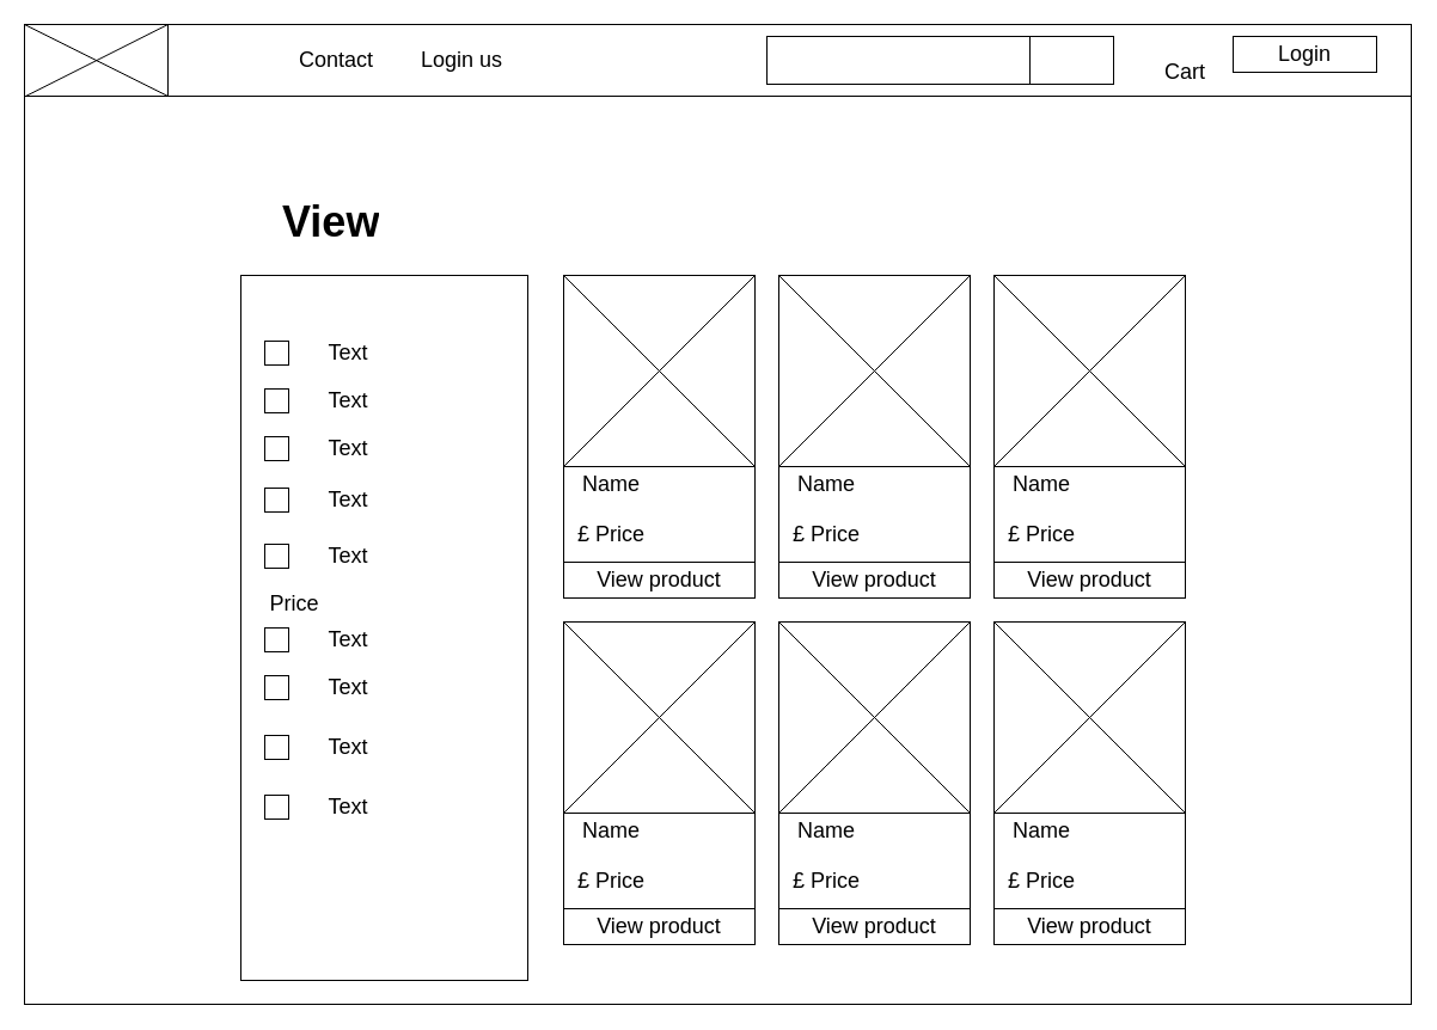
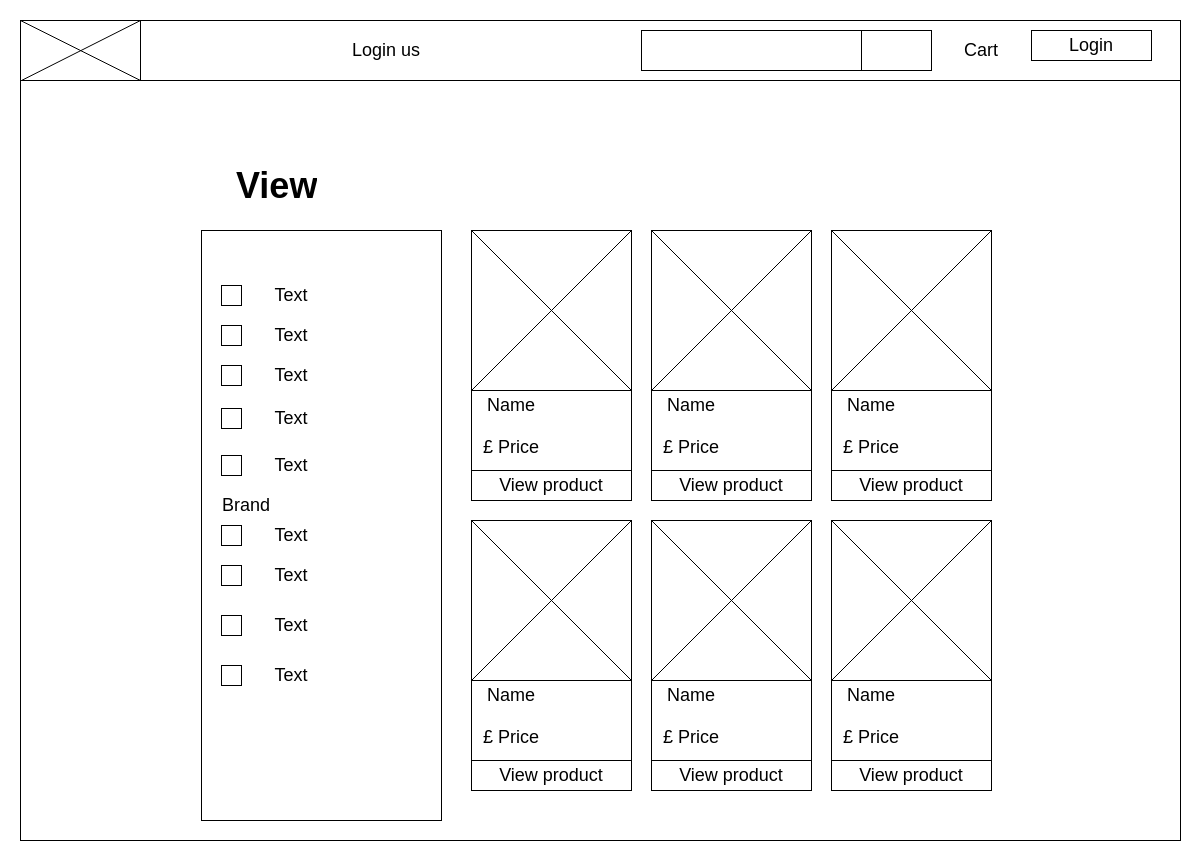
  <mxCell id="0" />
  <mxCell id="1" parent="0" />
  <mxCell id="2" value="" style="rounded=0;whiteSpace=wrap;html=1;" vertex="1" parent="1"><mxGeometry x="20" width="1160" height="820" as="geometry" y="20" /></mxCell>
  <mxCell id="3" value="" style="rounded=0;whiteSpace=wrap;html=1;" vertex="1" parent="1"><mxGeometry x="20" width="1160" height="60" as="geometry" y="20" /></mxCell>
  <mxCell id="4" value="" style="rounded=0;whiteSpace=wrap;html=1;fontSize=18;" vertex="1" parent="1"><mxGeometry x="20" width="120" height="60" as="geometry" y="20" /></mxCell>
  <mxCell id="5" value="" style="endArrow=none;html=1;rounded=0;fontSize=18;entryX=0;entryY=0;entryDx=0;entryDy=0;exitX=1;exitY=1;exitDx=0;exitDy=0;" edge="1" parent="1" source="4" target="4"><mxGeometry width="50" height="50" relative="1" as="geometry"><mxPoint x="131" y="220" as="sourcePoint" /><mxPoint x="181" y="170" as="targetPoint" /></mxGeometry></mxCell>
  <mxCell id="6" value="" style="endArrow=none;html=1;rounded=0;fontSize=18;exitX=1;exitY=0;exitDx=0;exitDy=0;" edge="1" parent="1" source="4"><mxGeometry width="50" height="50" relative="1" as="geometry"><mxPoint x="150" y="90" as="sourcePoint" /><mxPoint x="21" y="80" as="targetPoint" /></mxGeometry></mxCell>
- <mxCell id="7" value="Contact" style="text;html=1;strokeColor=none;fillColor=none;align=center;verticalAlign=middle;whiteSpace=wrap;rounded=0;fontSize=18;" vertex="1" parent="1"><mxGeometry x="251" y="35" width="60" height="30" as="geometry" /></mxCell>
  <mxCell id="8" value="Login us" style="text;html=1;strokeColor=none;fillColor=none;align=center;verticalAlign=middle;whiteSpace=wrap;rounded=0;fontSize=18;" vertex="1" parent="1"><mxGeometry x="331" y="35" width="110" height="30" as="geometry" /></mxCell>
  <mxCell id="9" value="Login" style="rounded=0;whiteSpace=wrap;html=1;fontSize=18;" vertex="1" parent="1"><mxGeometry x="1031" y="30" width="120" height="30" as="geometry" /></mxCell>
- <mxCell id="10" value="Cart" style="text;html=1;strokeColor=none;fillColor=none;align=center;verticalAlign=middle;whiteSpace=wrap;rounded=0;fontSize=18;" vertex="1" parent="1"><mxGeometry x="961" y="45" width="60" height="30" as="geometry" /></mxCell>
+ <mxCell id="10" value="Cart" style="text;html=1;strokeColor=none;fillColor=none;align=center;verticalAlign=middle;whiteSpace=wrap;rounded=0;fontSize=18;" vertex="1" parent="1"><mxGeometry x="951" y="35" width="60" height="30" as="geometry" /></mxCell>
  <mxCell id="11" value="" style="rounded=0;whiteSpace=wrap;html=1;fontSize=18;" vertex="1" parent="1"><mxGeometry x="641" y="30" width="290" height="40" as="geometry" /></mxCell>
  <mxCell id="12" value="" style="rounded=0;whiteSpace=wrap;html=1;fontSize=18;" vertex="1" parent="1"><mxGeometry x="861" y="30" width="70" height="40" as="geometry" /></mxCell>
  <mxCell id="13" value="&lt;h1&gt;View&lt;/h1&gt;" style="text;html=1;strokeColor=none;fillColor=none;spacing=5;spacingTop=-20;whiteSpace=wrap;overflow=hidden;rounded=0;fontSize=18;" vertex="1" parent="1"><mxGeometry x="231" y="150" width="790" height="80" as="geometry" /></mxCell>
  <mxCell id="14" value="" style="rounded=0;whiteSpace=wrap;html=1;fontSize=18;" vertex="1" parent="1"><mxGeometry x="201" y="230" width="240" height="590" as="geometry" /></mxCell>
  <mxCell id="15" value="" style="group" vertex="1" connectable="0" parent="1"><mxGeometry x="471" y="230" width="160" height="270" as="geometry" /></mxCell>
  <mxCell id="16" value="" style="rounded=0;whiteSpace=wrap;html=1;fontSize=18;" vertex="1" parent="15"><mxGeometry width="160" height="270" as="geometry" /></mxCell>
  <mxCell id="17" value="" style="rounded=0;whiteSpace=wrap;html=1;fontSize=18;" vertex="1" parent="15"><mxGeometry width="160" height="160" as="geometry" /></mxCell>
  <mxCell id="18" value="Name" style="text;html=1;strokeColor=none;fillColor=none;align=center;verticalAlign=middle;whiteSpace=wrap;rounded=0;fontSize=18;" vertex="1" parent="15"><mxGeometry x="10" y="160" width="60" height="30" as="geometry" /></mxCell>
  <mxCell id="19" value="£ Price" style="text;html=1;strokeColor=none;fillColor=none;align=center;verticalAlign=middle;whiteSpace=wrap;rounded=0;fontSize=18;" vertex="1" parent="15"><mxGeometry x="10" y="202" width="60" height="30" as="geometry" /></mxCell>
  <mxCell id="20" value="View product" style="rounded=0;whiteSpace=wrap;html=1;fontSize=18;" vertex="1" parent="15"><mxGeometry y="240" width="160" height="30" as="geometry" /></mxCell>
  <mxCell id="21" value="" style="endArrow=none;html=1;rounded=0;fontSize=18;entryX=1;entryY=0;entryDx=0;entryDy=0;exitX=0;exitY=1;exitDx=0;exitDy=0;" edge="1" parent="15" source="17" target="17"><mxGeometry width="50" height="50" relative="1" as="geometry"><mxPoint x="60" y="220" as="sourcePoint" /><mxPoint x="110" y="170" as="targetPoint" /></mxGeometry></mxCell>
  <mxCell id="22" value="" style="endArrow=none;html=1;rounded=0;fontSize=18;entryX=1;entryY=1;entryDx=0;entryDy=0;exitX=0;exitY=0;exitDx=0;exitDy=0;" edge="1" parent="15" source="17" target="17"><mxGeometry width="50" height="50" relative="1" as="geometry"><mxPoint x="10" y="170" as="sourcePoint" /><mxPoint x="170" y="10" as="targetPoint" /></mxGeometry></mxCell>
  <mxCell id="23" style="edgeStyle=orthogonalEdgeStyle;rounded=0;orthogonalLoop=1;jettySize=auto;html=1;exitX=0.5;exitY=1;exitDx=0;exitDy=0;fontSize=18;" edge="1" parent="15" source="19" target="19"><mxGeometry relative="1" as="geometry" /></mxCell>
  <mxCell id="24" value="" style="group" vertex="1" connectable="0" parent="1"><mxGeometry x="651" y="230" width="160" height="270" as="geometry" /></mxCell>
  <mxCell id="25" value="" style="rounded=0;whiteSpace=wrap;html=1;fontSize=18;" vertex="1" parent="24"><mxGeometry width="160" height="270" as="geometry" /></mxCell>
  <mxCell id="26" value="" style="rounded=0;whiteSpace=wrap;html=1;fontSize=18;" vertex="1" parent="24"><mxGeometry width="160" height="160" as="geometry" /></mxCell>
  <mxCell id="27" value="Name" style="text;html=1;strokeColor=none;fillColor=none;align=center;verticalAlign=middle;whiteSpace=wrap;rounded=0;fontSize=18;" vertex="1" parent="24"><mxGeometry x="10" y="160" width="60" height="30" as="geometry" /></mxCell>
  <mxCell id="28" value="£ Price" style="text;html=1;strokeColor=none;fillColor=none;align=center;verticalAlign=middle;whiteSpace=wrap;rounded=0;fontSize=18;" vertex="1" parent="24"><mxGeometry x="10" y="202" width="60" height="30" as="geometry" /></mxCell>
  <mxCell id="29" value="View product" style="rounded=0;whiteSpace=wrap;html=1;fontSize=18;" vertex="1" parent="24"><mxGeometry y="240" width="160" height="30" as="geometry" /></mxCell>
  <mxCell id="30" value="" style="endArrow=none;html=1;rounded=0;fontSize=18;entryX=1;entryY=0;entryDx=0;entryDy=0;exitX=0;exitY=1;exitDx=0;exitDy=0;" edge="1" parent="24" source="26" target="26"><mxGeometry width="50" height="50" relative="1" as="geometry"><mxPoint x="60" y="220" as="sourcePoint" /><mxPoint x="110" y="170" as="targetPoint" /></mxGeometry></mxCell>
  <mxCell id="31" value="" style="endArrow=none;html=1;rounded=0;fontSize=18;entryX=1;entryY=1;entryDx=0;entryDy=0;exitX=0;exitY=0;exitDx=0;exitDy=0;" edge="1" parent="24" source="26" target="26"><mxGeometry width="50" height="50" relative="1" as="geometry"><mxPoint x="10" y="170" as="sourcePoint" /><mxPoint x="170" y="10" as="targetPoint" /></mxGeometry></mxCell>
  <mxCell id="32" style="edgeStyle=orthogonalEdgeStyle;rounded=0;orthogonalLoop=1;jettySize=auto;html=1;exitX=0.5;exitY=1;exitDx=0;exitDy=0;fontSize=18;" edge="1" parent="24" source="28" target="28"><mxGeometry relative="1" as="geometry" /></mxCell>
  <mxCell id="33" value="" style="group" vertex="1" connectable="0" parent="1"><mxGeometry x="831" y="230" width="160" height="270" as="geometry" /></mxCell>
  <mxCell id="34" value="" style="rounded=0;whiteSpace=wrap;html=1;fontSize=18;" vertex="1" parent="33"><mxGeometry width="160" height="270" as="geometry" /></mxCell>
  <mxCell id="35" value="" style="rounded=0;whiteSpace=wrap;html=1;fontSize=18;" vertex="1" parent="33"><mxGeometry width="160" height="160" as="geometry" /></mxCell>
  <mxCell id="36" value="Name" style="text;html=1;strokeColor=none;fillColor=none;align=center;verticalAlign=middle;whiteSpace=wrap;rounded=0;fontSize=18;" vertex="1" parent="33"><mxGeometry x="10" y="160" width="60" height="30" as="geometry" /></mxCell>
  <mxCell id="37" value="£ Price" style="text;html=1;strokeColor=none;fillColor=none;align=center;verticalAlign=middle;whiteSpace=wrap;rounded=0;fontSize=18;" vertex="1" parent="33"><mxGeometry x="10" y="202" width="60" height="30" as="geometry" /></mxCell>
  <mxCell id="38" value="View product" style="rounded=0;whiteSpace=wrap;html=1;fontSize=18;" vertex="1" parent="33"><mxGeometry y="240" width="160" height="30" as="geometry" /></mxCell>
  <mxCell id="39" value="" style="endArrow=none;html=1;rounded=0;fontSize=18;entryX=1;entryY=0;entryDx=0;entryDy=0;exitX=0;exitY=1;exitDx=0;exitDy=0;" edge="1" parent="33" source="35" target="35"><mxGeometry width="50" height="50" relative="1" as="geometry"><mxPoint x="60" y="220" as="sourcePoint" /><mxPoint x="110" y="170" as="targetPoint" /></mxGeometry></mxCell>
  <mxCell id="40" value="" style="endArrow=none;html=1;rounded=0;fontSize=18;entryX=1;entryY=1;entryDx=0;entryDy=0;exitX=0;exitY=0;exitDx=0;exitDy=0;" edge="1" parent="33" source="35" target="35"><mxGeometry width="50" height="50" relative="1" as="geometry"><mxPoint x="10" y="170" as="sourcePoint" /><mxPoint x="170" y="10" as="targetPoint" /></mxGeometry></mxCell>
  <mxCell id="41" style="edgeStyle=orthogonalEdgeStyle;rounded=0;orthogonalLoop=1;jettySize=auto;html=1;exitX=0.5;exitY=1;exitDx=0;exitDy=0;fontSize=18;" edge="1" parent="33" source="37" target="37"><mxGeometry relative="1" as="geometry" /></mxCell>
  <mxCell id="42" value="" style="group" vertex="1" connectable="0" parent="1"><mxGeometry x="471" y="520" width="160" height="270" as="geometry" /></mxCell>
  <mxCell id="43" value="" style="rounded=0;whiteSpace=wrap;html=1;fontSize=18;" vertex="1" parent="42"><mxGeometry width="160" height="270" as="geometry" /></mxCell>
  <mxCell id="44" value="" style="rounded=0;whiteSpace=wrap;html=1;fontSize=18;" vertex="1" parent="42"><mxGeometry width="160" height="160" as="geometry" /></mxCell>
  <mxCell id="45" value="Name" style="text;html=1;strokeColor=none;fillColor=none;align=center;verticalAlign=middle;whiteSpace=wrap;rounded=0;fontSize=18;" vertex="1" parent="42"><mxGeometry x="10" y="160" width="60" height="30" as="geometry" /></mxCell>
  <mxCell id="46" value="£ Price" style="text;html=1;strokeColor=none;fillColor=none;align=center;verticalAlign=middle;whiteSpace=wrap;rounded=0;fontSize=18;" vertex="1" parent="42"><mxGeometry x="10" y="202" width="60" height="30" as="geometry" /></mxCell>
  <mxCell id="47" value="View product" style="rounded=0;whiteSpace=wrap;html=1;fontSize=18;" vertex="1" parent="42"><mxGeometry y="240" width="160" height="30" as="geometry" /></mxCell>
  <mxCell id="48" value="" style="endArrow=none;html=1;rounded=0;fontSize=18;entryX=1;entryY=0;entryDx=0;entryDy=0;exitX=0;exitY=1;exitDx=0;exitDy=0;" edge="1" parent="42" source="44" target="44"><mxGeometry width="50" height="50" relative="1" as="geometry"><mxPoint x="60" y="220" as="sourcePoint" /><mxPoint x="110" y="170" as="targetPoint" /></mxGeometry></mxCell>
  <mxCell id="49" value="" style="endArrow=none;html=1;rounded=0;fontSize=18;entryX=1;entryY=1;entryDx=0;entryDy=0;exitX=0;exitY=0;exitDx=0;exitDy=0;" edge="1" parent="42" source="44" target="44"><mxGeometry width="50" height="50" relative="1" as="geometry"><mxPoint x="10" y="170" as="sourcePoint" /><mxPoint x="170" y="10" as="targetPoint" /></mxGeometry></mxCell>
  <mxCell id="50" style="edgeStyle=orthogonalEdgeStyle;rounded=0;orthogonalLoop=1;jettySize=auto;html=1;exitX=0.5;exitY=1;exitDx=0;exitDy=0;fontSize=18;" edge="1" parent="42" source="46" target="46"><mxGeometry relative="1" as="geometry" /></mxCell>
  <mxCell id="51" value="" style="group" vertex="1" connectable="0" parent="1"><mxGeometry x="651" y="520" width="160" height="270" as="geometry" /></mxCell>
  <mxCell id="52" value="" style="rounded=0;whiteSpace=wrap;html=1;fontSize=18;" vertex="1" parent="51"><mxGeometry width="160" height="270" as="geometry" /></mxCell>
  <mxCell id="53" value="" style="rounded=0;whiteSpace=wrap;html=1;fontSize=18;" vertex="1" parent="51"><mxGeometry width="160" height="160" as="geometry" /></mxCell>
  <mxCell id="54" value="Name" style="text;html=1;strokeColor=none;fillColor=none;align=center;verticalAlign=middle;whiteSpace=wrap;rounded=0;fontSize=18;" vertex="1" parent="51"><mxGeometry x="10" y="160" width="60" height="30" as="geometry" /></mxCell>
  <mxCell id="55" value="£ Price" style="text;html=1;strokeColor=none;fillColor=none;align=center;verticalAlign=middle;whiteSpace=wrap;rounded=0;fontSize=18;" vertex="1" parent="51"><mxGeometry x="10" y="202" width="60" height="30" as="geometry" /></mxCell>
  <mxCell id="56" value="View product" style="rounded=0;whiteSpace=wrap;html=1;fontSize=18;" vertex="1" parent="51"><mxGeometry y="240" width="160" height="30" as="geometry" /></mxCell>
  <mxCell id="57" value="" style="endArrow=none;html=1;rounded=0;fontSize=18;entryX=1;entryY=0;entryDx=0;entryDy=0;exitX=0;exitY=1;exitDx=0;exitDy=0;" edge="1" parent="51" source="53" target="53"><mxGeometry width="50" height="50" relative="1" as="geometry"><mxPoint x="60" y="220" as="sourcePoint" /><mxPoint x="110" y="170" as="targetPoint" /></mxGeometry></mxCell>
  <mxCell id="58" value="" style="endArrow=none;html=1;rounded=0;fontSize=18;entryX=1;entryY=1;entryDx=0;entryDy=0;exitX=0;exitY=0;exitDx=0;exitDy=0;" edge="1" parent="51" source="53" target="53"><mxGeometry width="50" height="50" relative="1" as="geometry"><mxPoint x="10" y="170" as="sourcePoint" /><mxPoint x="170" y="10" as="targetPoint" /></mxGeometry></mxCell>
  <mxCell id="59" style="edgeStyle=orthogonalEdgeStyle;rounded=0;orthogonalLoop=1;jettySize=auto;html=1;exitX=0.5;exitY=1;exitDx=0;exitDy=0;fontSize=18;" edge="1" parent="51" source="55" target="55"><mxGeometry relative="1" as="geometry" /></mxCell>
  <mxCell id="60" value="" style="group" vertex="1" connectable="0" parent="1"><mxGeometry x="831" y="520" width="160" height="270" as="geometry" /></mxCell>
  <mxCell id="61" value="" style="rounded=0;whiteSpace=wrap;html=1;fontSize=18;" vertex="1" parent="60"><mxGeometry width="160" height="270" as="geometry" /></mxCell>
  <mxCell id="62" value="" style="rounded=0;whiteSpace=wrap;html=1;fontSize=18;" vertex="1" parent="60"><mxGeometry width="160" height="160" as="geometry" /></mxCell>
  <mxCell id="63" value="Name" style="text;html=1;strokeColor=none;fillColor=none;align=center;verticalAlign=middle;whiteSpace=wrap;rounded=0;fontSize=18;" vertex="1" parent="60"><mxGeometry x="10" y="160" width="60" height="30" as="geometry" /></mxCell>
  <mxCell id="64" value="£ Price" style="text;html=1;strokeColor=none;fillColor=none;align=center;verticalAlign=middle;whiteSpace=wrap;rounded=0;fontSize=18;" vertex="1" parent="60"><mxGeometry x="10" y="202" width="60" height="30" as="geometry" /></mxCell>
  <mxCell id="65" value="View product" style="rounded=0;whiteSpace=wrap;html=1;fontSize=18;" vertex="1" parent="60"><mxGeometry y="240" width="160" height="30" as="geometry" /></mxCell>
  <mxCell id="66" value="" style="endArrow=none;html=1;rounded=0;fontSize=18;entryX=1;entryY=0;entryDx=0;entryDy=0;exitX=0;exitY=1;exitDx=0;exitDy=0;" edge="1" parent="60" source="62" target="62"><mxGeometry width="50" height="50" relative="1" as="geometry"><mxPoint x="60" y="220" as="sourcePoint" /><mxPoint x="110" y="170" as="targetPoint" /></mxGeometry></mxCell>
  <mxCell id="67" value="" style="endArrow=none;html=1;rounded=0;fontSize=18;entryX=1;entryY=1;entryDx=0;entryDy=0;exitX=0;exitY=0;exitDx=0;exitDy=0;" edge="1" parent="60" source="62" target="62"><mxGeometry width="50" height="50" relative="1" as="geometry"><mxPoint x="10" y="170" as="sourcePoint" /><mxPoint x="170" y="10" as="targetPoint" /></mxGeometry></mxCell>
  <mxCell id="68" style="edgeStyle=orthogonalEdgeStyle;rounded=0;orthogonalLoop=1;jettySize=auto;html=1;exitX=0.5;exitY=1;exitDx=0;exitDy=0;fontSize=18;" edge="1" parent="60" source="64" target="64"><mxGeometry relative="1" as="geometry" /></mxCell>
  <mxCell id="69" value="" style="whiteSpace=wrap;html=1;aspect=fixed;fontSize=18;" vertex="1" parent="1"><mxGeometry x="221" y="285" width="20" height="20" as="geometry" /></mxCell>
- <mxCell id="70" value="Price" style="text;html=1;strokeColor=none;fillColor=none;align=center;verticalAlign=middle;whiteSpace=wrap;rounded=0;fontSize=18;" vertex="1" parent="1"><mxGeometry x="216" y="490" width="60" height="30" as="geometry" /></mxCell>
+ <mxCell id="70" value="Brand" style="text;html=1;strokeColor=none;fillColor=none;align=center;verticalAlign=middle;whiteSpace=wrap;rounded=0;fontSize=18;" vertex="1" parent="1"><mxGeometry x="216" y="490" width="60" height="30" as="geometry" /></mxCell>
  <mxCell id="71" value="Text" style="text;html=1;strokeColor=none;fillColor=none;align=center;verticalAlign=middle;whiteSpace=wrap;rounded=0;fontSize=18;" vertex="1" parent="1"><mxGeometry x="261" y="280" width="60" height="30" as="geometry" /></mxCell>
  <mxCell id="72" value="" style="whiteSpace=wrap;html=1;aspect=fixed;fontSize=18;" vertex="1" parent="1"><mxGeometry x="221" y="325" width="20" height="20" as="geometry" /></mxCell>
  <mxCell id="73" value="Text" style="text;html=1;strokeColor=none;fillColor=none;align=center;verticalAlign=middle;whiteSpace=wrap;rounded=0;fontSize=18;" vertex="1" parent="1"><mxGeometry x="261" y="320" width="60" height="30" as="geometry" /></mxCell>
  <mxCell id="74" value="" style="whiteSpace=wrap;html=1;aspect=fixed;fontSize=18;" vertex="1" parent="1"><mxGeometry x="221" y="365" width="20" height="20" as="geometry" /></mxCell>
  <mxCell id="75" value="Text" style="text;html=1;strokeColor=none;fillColor=none;align=center;verticalAlign=middle;whiteSpace=wrap;rounded=0;fontSize=18;" vertex="1" parent="1"><mxGeometry x="261" y="360" width="60" height="30" as="geometry" /></mxCell>
  <mxCell id="76" value="" style="whiteSpace=wrap;html=1;aspect=fixed;fontSize=18;" vertex="1" parent="1"><mxGeometry x="221" y="408" width="20" height="20" as="geometry" /></mxCell>
  <mxCell id="77" value="Text" style="text;html=1;strokeColor=none;fillColor=none;align=center;verticalAlign=middle;whiteSpace=wrap;rounded=0;fontSize=18;" vertex="1" parent="1"><mxGeometry x="261" y="403" width="60" height="30" as="geometry" /></mxCell>
  <mxCell id="78" value="" style="whiteSpace=wrap;html=1;aspect=fixed;fontSize=18;" vertex="1" parent="1"><mxGeometry x="221" y="455" width="20" height="20" as="geometry" /></mxCell>
  <mxCell id="79" value="Text" style="text;html=1;strokeColor=none;fillColor=none;align=center;verticalAlign=middle;whiteSpace=wrap;rounded=0;fontSize=18;" vertex="1" parent="1"><mxGeometry x="261" y="450" width="60" height="30" as="geometry" /></mxCell>
  <mxCell id="80" value="" style="whiteSpace=wrap;html=1;aspect=fixed;fontSize=18;" vertex="1" parent="1"><mxGeometry x="221" y="525" width="20" height="20" as="geometry" /></mxCell>
  <mxCell id="81" value="Text" style="text;html=1;strokeColor=none;fillColor=none;align=center;verticalAlign=middle;whiteSpace=wrap;rounded=0;fontSize=18;" vertex="1" parent="1"><mxGeometry x="261" y="520" width="60" height="30" as="geometry" /></mxCell>
  <mxCell id="82" value="" style="whiteSpace=wrap;html=1;aspect=fixed;fontSize=18;" vertex="1" parent="1"><mxGeometry x="221" y="565" width="20" height="20" as="geometry" /></mxCell>
  <mxCell id="83" value="Text" style="text;html=1;strokeColor=none;fillColor=none;align=center;verticalAlign=middle;whiteSpace=wrap;rounded=0;fontSize=18;" vertex="1" parent="1"><mxGeometry x="261" y="560" width="60" height="30" as="geometry" /></mxCell>
  <mxCell id="84" value="" style="whiteSpace=wrap;html=1;aspect=fixed;fontSize=18;" vertex="1" parent="1"><mxGeometry x="221" y="615" width="20" height="20" as="geometry" /></mxCell>
  <mxCell id="85" value="Text" style="text;html=1;strokeColor=none;fillColor=none;align=center;verticalAlign=middle;whiteSpace=wrap;rounded=0;fontSize=18;" vertex="1" parent="1"><mxGeometry x="261" y="610" width="60" height="30" as="geometry" /></mxCell>
  <mxCell id="86" value="" style="whiteSpace=wrap;html=1;aspect=fixed;fontSize=18;" vertex="1" parent="1"><mxGeometry x="221" y="665" width="20" height="20" as="geometry" /></mxCell>
  <mxCell id="87" value="Text" style="text;html=1;strokeColor=none;fillColor=none;align=center;verticalAlign=middle;whiteSpace=wrap;rounded=0;fontSize=18;" vertex="1" parent="1"><mxGeometry x="261" y="660" width="60" height="30" as="geometry" /></mxCell>
